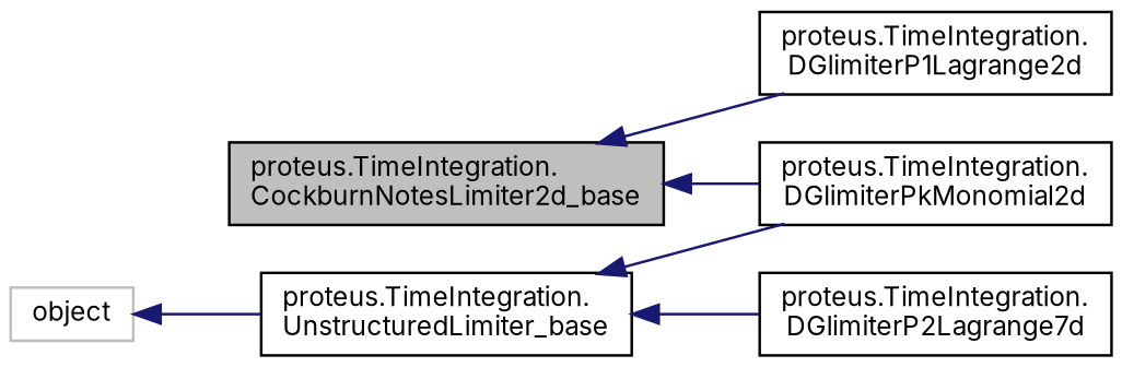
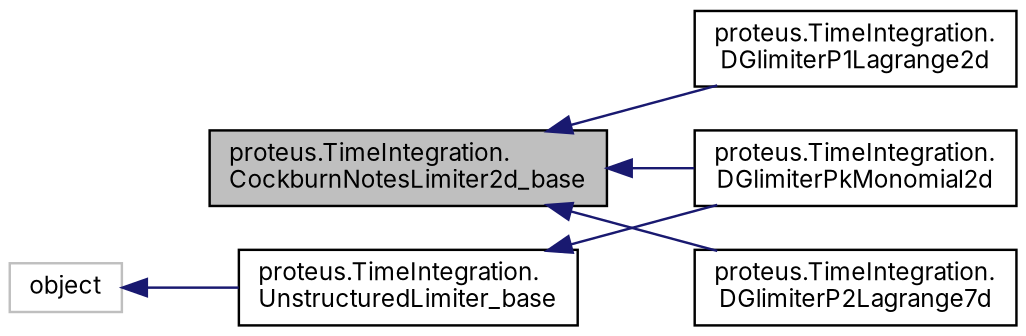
  digraph {
    fontname=Inter
    rankdir=LR
    node [color=black fillcolor=white fontname=Inter fontsize=10 shape=record style=filled]
    edge [color=midnightblue dir=back fontname=Inter fontsize=10 labelfontname=Helvetica labelfontsize=10 style=solid]
    n1 [fillcolor=grey75 fontcolor=black height=0.2 label="proteus.TimeIntegration.\lCockburnNotesLimiter2d_base" width=0.4]
    n2 [height=0.2 label="proteus.TimeIntegration.\lDGlimiterP1Lagrange2d" width=0.4]
    n3 [height=0.2 label="proteus.TimeIntegration.\lDGlimiterP2Lagrange7d" width=0.4]
    n4 [height=0.2 label="proteus.TimeIntegration.\lDGlimiterPkMonomial2d" width=0.4]
    n5 [height=0.2 label="proteus.TimeIntegration.\lUnstructuredLimiter_base" width=0.4]
    n6 [color=grey75 height=0.2 label=object width=0.4]
    n1 -> n2
-   n5 -> n3
+   n1 -> n3
    n1 -> n4
    n5 -> n4
    n6 -> n5
  }
